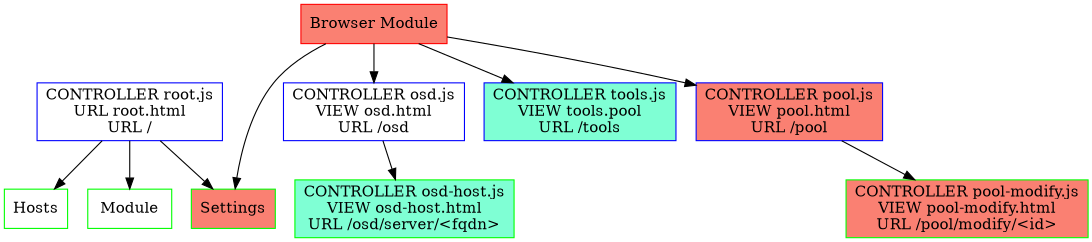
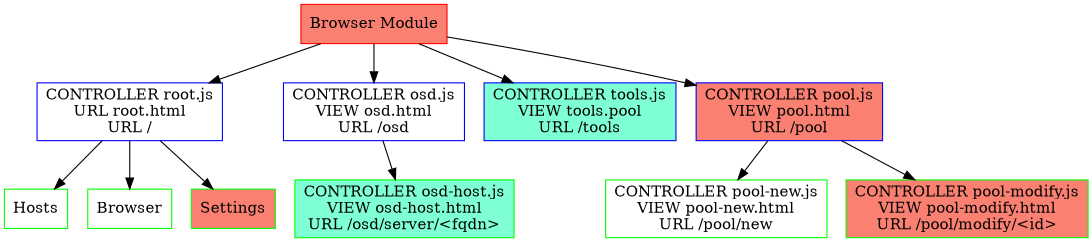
  digraph {
    node [color=green fillcolor=white shape=polygon sides=4 style=filled]
    n1 [color=red fillcolor=salmon label="Browser Module"]
    n2 [color=blue label="CONTROLLER root.js\nURL root.html\nURL /"]
    n3 [color=blue label="CONTROLLER osd.js\nVIEW osd.html\nURL /osd"]
    n4 [color=blue fillcolor=salmon label="CONTROLLER pool.js\nVIEW pool.html\nURL /pool"]
    n5 [color=blue fillcolor=aquamarine label="CONTROLLER tools.js\nVIEW tools.pool\nURL /tools"]
    n6 [label=Hosts]
    n7 [fillcolor=salmon label=Settings]
-   n8 [label=Module]
+   n8 [label=Browser]
    n9 [fillcolor=aquamarine label="CONTROLLER osd-host.js\nVIEW osd-host.html\nURL /osd/server/<fqdn>"]
+   n10 [label="CONTROLLER pool-new.js\nVIEW pool-new.html\nURL /pool/new"]
    n11 [fillcolor=salmon label="CONTROLLER pool-modify.js\nVIEW pool-modify.html\nURL /pool/modify/<id>"]
-   n1 -> n7
+   n1 -> n2
    n1 -> n3
    n1 -> n4
    n1 -> n5
    n2 -> n6
    n2 -> n7
    n2 -> n8
    n3 -> n9
+   n4 -> n10
    n4 -> n11
  }
